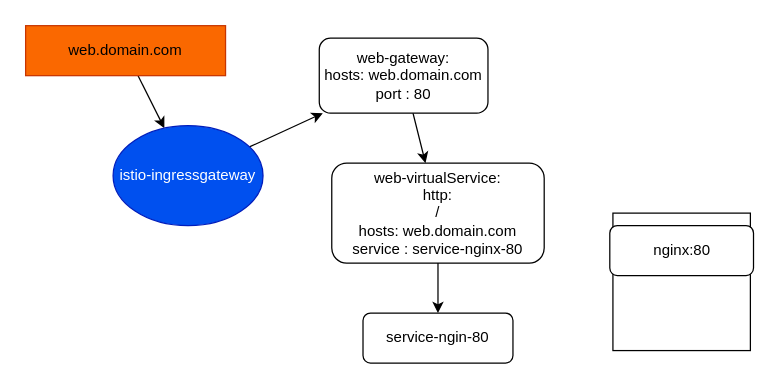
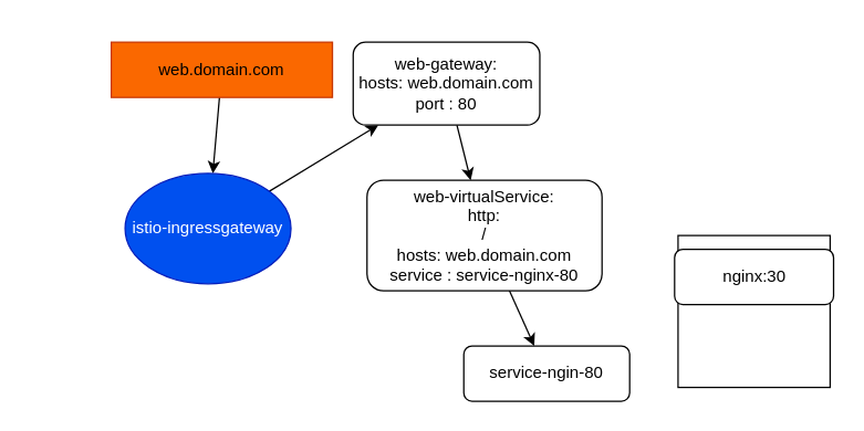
  <mxCell id="0" />
  <mxCell id="1" parent="0" />
  <mxCell id="2" style="edgeStyle=none;html=1;" edge="1" parent="1" source="3" target="5"><mxGeometry relative="1" as="geometry" /></mxCell>
- <mxCell id="3" value="web.domain.com" style="rounded=0;whiteSpace=wrap;html=1;fillColor=#fa6800;fontColor=#000000;strokeColor=#C73500;" parent="1" vertex="1"><mxGeometry x="20" y="20" width="160" height="40" as="geometry" /></mxCell>
+ <mxCell id="3" value="web.domain.com" style="rounded=0;whiteSpace=wrap;html=1;fillColor=#fa6800;fontColor=#000000;strokeColor=#C73500;" parent="1" vertex="1"><mxGeometry x="80" y="30" width="160" height="40" as="geometry" /></mxCell>
  <mxCell id="4" style="edgeStyle=none;html=1;" edge="1" parent="1" source="5" target="7"><mxGeometry relative="1" as="geometry" /></mxCell>
- <mxCell id="5" value="istio-ingressgateway" style="ellipse;whiteSpace=wrap;html=1;fillColor=#0050ef;fontColor=#ffffff;strokeColor=#001DBC;" vertex="1" parent="1"><mxGeometry x="90" y="100" width="120" height="80" as="geometry" /></mxCell>
+ <mxCell id="5" value="istio-ingressgateway" style="ellipse;whiteSpace=wrap;html=1;fillColor=#0050ef;fontColor=#ffffff;strokeColor=#001DBC;" vertex="1" parent="1"><mxGeometry x="90" y="125" width="120" height="80" as="geometry" /></mxCell>
  <mxCell id="6" style="edgeStyle=none;html=1;" edge="1" parent="1" source="7" target="9"><mxGeometry relative="1" as="geometry" /></mxCell>
  <mxCell id="7" value="web-gateway:&lt;br&gt;hosts: web.domain.com&lt;br&gt;port : 80" style="rounded=1;whiteSpace=wrap;html=1;" vertex="1" parent="1"><mxGeometry x="255" y="30" width="135" height="60" as="geometry" /></mxCell>
  <mxCell id="8" style="edgeStyle=none;html=1;" edge="1" parent="1" source="9" target="10"><mxGeometry relative="1" as="geometry" /></mxCell>
  <mxCell id="9" value="web-virtualService:&lt;br&gt;http:&lt;br&gt;/&lt;br&gt;hosts: web.domain.com&lt;br&gt;service : service-nginx-80" style="rounded=1;whiteSpace=wrap;html=1;" vertex="1" parent="1"><mxGeometry x="265" y="130" width="170" height="80" as="geometry" /></mxCell>
- <mxCell id="10" value="service-ngin-80" style="rounded=1;whiteSpace=wrap;html=1;" vertex="1" parent="1"><mxGeometry x="290" y="250" width="120" height="40" as="geometry" /></mxCell>
+ <mxCell id="10" value="service-ngin-80" style="rounded=1;whiteSpace=wrap;html=1;" vertex="1" parent="1"><mxGeometry x="335" y="250" width="120" height="40" as="geometry" /></mxCell>
  <mxCell id="11" value="" style="whiteSpace=wrap;html=1;aspect=fixed;" vertex="1" parent="1"><mxGeometry x="490" y="170" width="110" height="110" as="geometry" /></mxCell>
- <mxCell id="12" value="nginx:80" style="rounded=1;whiteSpace=wrap;html=1;" vertex="1" parent="1"><mxGeometry x="487.5" y="180" width="115" height="40" as="geometry" /></mxCell>
+ <mxCell id="12" value="nginx:30" style="rounded=1;whiteSpace=wrap;html=1;" vertex="1" parent="1"><mxGeometry x="487.5" y="180" width="115" height="40" as="geometry" /></mxCell>
